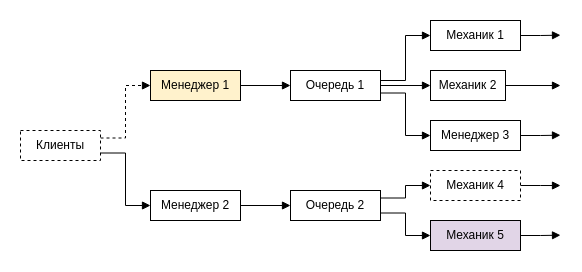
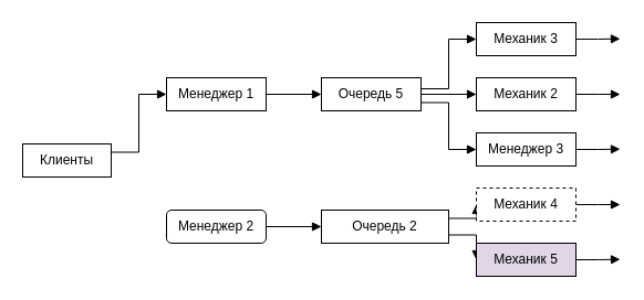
  <mxCell id="0" />
  <mxCell id="1" parent="0" />
- <mxCell id="2" style="edgeStyle=orthogonalEdgeStyle;rounded=0;orthogonalLoop=1;jettySize=auto;html=1;exitX=1;exitY=0.75;exitDx=0;exitDy=0;entryX=0;entryY=0.5;entryDx=0;entryDy=0;endArrow=block;endFill=1;" edge="1" parent="1" source="4" target="8"><mxGeometry relative="1" as="geometry" /></mxCell>
- <mxCell id="3" style="edgeStyle=orthogonalEdgeStyle;rounded=0;orthogonalLoop=1;jettySize=auto;html=1;exitX=1;exitY=0.25;exitDx=0;exitDy=0;entryX=0;entryY=0.5;entryDx=0;entryDy=0;endArrow=block;endFill=1;dashed=1;" edge="1" parent="1" source="4" target="6"><mxGeometry relative="1" as="geometry" /></mxCell>
- <mxCell id="4" value="Клиенты" style="rounded=0;whiteSpace=wrap;html=1;dashed=1;" vertex="1" parent="1"><mxGeometry x="20" y="130" width="80" height="30" as="geometry" /></mxCell>
+ <mxCell id="3" style="edgeStyle=orthogonalEdgeStyle;rounded=0;orthogonalLoop=1;jettySize=auto;html=1;exitX=1;exitY=0.25;exitDx=0;exitDy=0;entryX=0;entryY=0.5;entryDx=0;entryDy=0;endArrow=block;endFill=1;" edge="1" parent="1" source="4" target="6"><mxGeometry relative="1" as="geometry" /></mxCell>
+ <mxCell id="4" value="Клиенты" style="rounded=0;whiteSpace=wrap;html=1;" vertex="1" parent="1"><mxGeometry x="20" y="130" width="80" height="30" as="geometry" /></mxCell>
  <mxCell id="5" style="edgeStyle=orthogonalEdgeStyle;rounded=0;orthogonalLoop=1;jettySize=auto;html=1;exitX=1;exitY=0.5;exitDx=0;exitDy=0;entryX=0;entryY=0.5;entryDx=0;entryDy=0;endArrow=block;endFill=1;" edge="1" parent="1" source="6" target="12"><mxGeometry relative="1" as="geometry" /></mxCell>
- <mxCell id="6" value="Менеджер 1" style="rounded=0;whiteSpace=wrap;html=1;fillColor=#fff2cc;" vertex="1" parent="1"><mxGeometry x="150" y="70" width="90" height="30" as="geometry" /></mxCell>
+ <mxCell id="6" value="Менеджер 1" style="rounded=0;whiteSpace=wrap;html=1;" vertex="1" parent="1"><mxGeometry x="150" y="70" width="90" height="30" as="geometry" /></mxCell>
  <mxCell id="7" style="edgeStyle=orthogonalEdgeStyle;rounded=0;orthogonalLoop=1;jettySize=auto;html=1;exitX=1;exitY=0.5;exitDx=0;exitDy=0;entryX=0;entryY=0.5;entryDx=0;entryDy=0;endArrow=block;endFill=1;" edge="1" parent="1" source="8" target="15"><mxGeometry relative="1" as="geometry" /></mxCell>
- <mxCell id="8" value="Менеджер 2" style="rounded=0;whiteSpace=wrap;html=1;" vertex="1" parent="1"><mxGeometry x="150" y="190" width="90" height="30" as="geometry" /></mxCell>
+ <mxCell id="8" value="Менеджер 2" style="whiteSpace=wrap;html=1;rounded=1;" vertex="1" parent="1"><mxGeometry x="150" y="190" width="90" height="30" as="geometry" /></mxCell>
  <mxCell id="9" style="edgeStyle=orthogonalEdgeStyle;rounded=0;orthogonalLoop=1;jettySize=auto;html=1;exitX=1;exitY=0.5;exitDx=0;exitDy=0;entryX=0;entryY=0.5;entryDx=0;entryDy=0;endArrow=block;endFill=1;" edge="1" parent="1" source="12" target="17"><mxGeometry relative="1" as="geometry"><Array as="points"><mxPoint x="380" y="80" /><mxPoint x="405" y="80" /><mxPoint x="405" y="35" /></Array></mxGeometry></mxCell>
  <mxCell id="10" value="" style="edgeStyle=orthogonalEdgeStyle;rounded=0;orthogonalLoop=1;jettySize=auto;html=1;endArrow=block;endFill=1;" edge="1" parent="1" source="12" target="21"><mxGeometry relative="1" as="geometry" /></mxCell>
  <mxCell id="11" style="edgeStyle=orthogonalEdgeStyle;rounded=0;orthogonalLoop=1;jettySize=auto;html=1;exitX=1;exitY=0.75;exitDx=0;exitDy=0;entryX=0;entryY=0.5;entryDx=0;entryDy=0;endArrow=block;endFill=1;" edge="1" parent="1" source="12" target="23"><mxGeometry relative="1" as="geometry" /></mxCell>
- <mxCell id="12" value="Очередь 1" style="rounded=0;whiteSpace=wrap;html=1;" vertex="1" parent="1"><mxGeometry x="290" y="70" width="90" height="30" as="geometry" /></mxCell>
+ <mxCell id="12" value="Очередь 5" style="rounded=0;whiteSpace=wrap;html=1;" vertex="1" parent="1"><mxGeometry x="290" y="70" width="90" height="30" as="geometry" /></mxCell>
  <mxCell id="13" style="edgeStyle=orthogonalEdgeStyle;rounded=0;orthogonalLoop=1;jettySize=auto;html=1;exitX=1;exitY=0.25;exitDx=0;exitDy=0;entryX=0;entryY=0.5;entryDx=0;entryDy=0;endArrow=block;endFill=1;" edge="1" parent="1" source="15" target="25"><mxGeometry relative="1" as="geometry" /></mxCell>
  <mxCell id="14" style="edgeStyle=orthogonalEdgeStyle;rounded=0;orthogonalLoop=1;jettySize=auto;html=1;exitX=1;exitY=0.75;exitDx=0;exitDy=0;entryX=0;entryY=0.5;entryDx=0;entryDy=0;endArrow=block;endFill=1;" edge="1" parent="1" source="15" target="27"><mxGeometry relative="1" as="geometry" /></mxCell>
- <mxCell id="15" value="Очередь 2" style="rounded=0;whiteSpace=wrap;html=1;" vertex="1" parent="1"><mxGeometry x="290" y="190" width="90" height="30" as="geometry" /></mxCell>
+ <mxCell id="15" value="Очередь 2" style="rounded=0;whiteSpace=wrap;html=1;" vertex="1" parent="1"><mxGeometry x="290" y="190" width="115" height="30" as="geometry" /></mxCell>
  <mxCell id="16" style="edgeStyle=orthogonalEdgeStyle;rounded=0;orthogonalLoop=1;jettySize=auto;html=1;exitX=1;exitY=0.5;exitDx=0;exitDy=0;endArrow=block;endFill=1;" edge="1" parent="1" source="17"><mxGeometry relative="1" as="geometry"><mxPoint x="560" y="34.69" as="targetPoint" /></mxGeometry></mxCell>
- <mxCell id="17" value="Механик 1" style="rounded=0;whiteSpace=wrap;html=1;" vertex="1" parent="1"><mxGeometry x="430" y="20" width="90" height="30" as="geometry" /></mxCell>
+ <mxCell id="17" value="Механик 3" style="rounded=0;whiteSpace=wrap;html=1;" vertex="1" parent="1"><mxGeometry x="430" y="20" width="90" height="30" as="geometry" /></mxCell>
  <mxCell id="18" value="" style="rounded=0;whiteSpace=wrap;html=1;" vertex="1" parent="1"><mxGeometry x="540" y="90" height="30" as="geometry" /></mxCell>
  <mxCell id="19" value="" style="rounded=0;whiteSpace=wrap;html=1;" vertex="1" parent="1"><mxGeometry x="540" y="210" height="30" as="geometry" /></mxCell>
  <mxCell id="20" style="edgeStyle=orthogonalEdgeStyle;rounded=0;orthogonalLoop=1;jettySize=auto;html=1;exitX=1;exitY=0.5;exitDx=0;exitDy=0;endArrow=block;endFill=1;" edge="1" parent="1" source="21"><mxGeometry relative="1" as="geometry"><mxPoint x="560" y="85.034" as="targetPoint" /></mxGeometry></mxCell>
- <mxCell id="21" value="Механик 2" style="rounded=0;whiteSpace=wrap;html=1;" vertex="1" parent="1"><mxGeometry x="430" y="70" width="75" height="30" as="geometry" /></mxCell>
+ <mxCell id="21" value="Механик 2" style="rounded=0;whiteSpace=wrap;html=1;" vertex="1" parent="1"><mxGeometry x="430" y="70" width="90" height="30" as="geometry" /></mxCell>
  <mxCell id="22" style="edgeStyle=orthogonalEdgeStyle;rounded=0;orthogonalLoop=1;jettySize=auto;html=1;exitX=1;exitY=0.5;exitDx=0;exitDy=0;endArrow=block;endFill=1;" edge="1" parent="1" source="23"><mxGeometry relative="1" as="geometry"><mxPoint x="560" y="134.69" as="targetPoint" /></mxGeometry></mxCell>
  <mxCell id="23" value="Менеджер 3" style="rounded=0;whiteSpace=wrap;html=1;" vertex="1" parent="1"><mxGeometry x="430" y="120" width="90" height="30" as="geometry" /></mxCell>
  <mxCell id="24" style="edgeStyle=orthogonalEdgeStyle;rounded=0;orthogonalLoop=1;jettySize=auto;html=1;exitX=1;exitY=0.5;exitDx=0;exitDy=0;endArrow=block;endFill=1;" edge="1" parent="1" source="25"><mxGeometry relative="1" as="geometry"><mxPoint x="560" y="185.034" as="targetPoint" /></mxGeometry></mxCell>
  <mxCell id="25" value="Механик 4" style="rounded=0;whiteSpace=wrap;html=1;dashed=1;" vertex="1" parent="1"><mxGeometry x="430" y="170" width="90" height="30" as="geometry" /></mxCell>
  <mxCell id="26" style="edgeStyle=orthogonalEdgeStyle;rounded=0;orthogonalLoop=1;jettySize=auto;html=1;exitX=1;exitY=0.5;exitDx=0;exitDy=0;endArrow=block;endFill=1;" edge="1" parent="1" source="27"><mxGeometry relative="1" as="geometry"><mxPoint x="560" y="234.69" as="targetPoint" /></mxGeometry></mxCell>
  <mxCell id="27" value="Механик 5" style="rounded=0;whiteSpace=wrap;html=1;fillColor=#e1d5e7;" vertex="1" parent="1"><mxGeometry x="430" y="220" width="90" height="30" as="geometry" /></mxCell>
